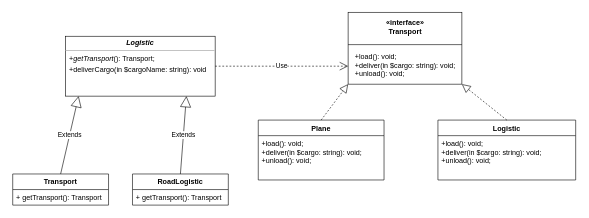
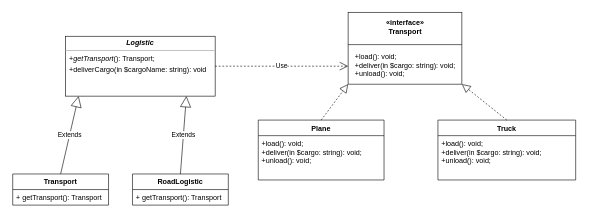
  <mxCell id="0" />
  <mxCell id="1" parent="0" />
  <mxCell id="2" value="" style="group" parent="1" vertex="1" connectable="0"><mxGeometry x="580" y="20" width="190" height="120" as="geometry" /></mxCell>
  <mxCell id="3" value="«interface»&lt;br&gt;&lt;span&gt;Transport&lt;/span&gt;&lt;br&gt;&lt;br&gt;&lt;br&gt;&lt;div style=&quot;text-align: left&quot;&gt;&lt;span style=&quot;font-weight: normal&quot;&gt;+load(): void;&lt;/span&gt;&lt;/div&gt;&lt;div style=&quot;text-align: left&quot;&gt;&lt;span style=&quot;font-weight: normal&quot;&gt;+deliver(in $cargo: string): void;&lt;/span&gt;&lt;/div&gt;&lt;div style=&quot;text-align: left&quot;&gt;&lt;span style=&quot;font-weight: normal&quot;&gt;+unload(): void;&lt;/span&gt;&lt;/div&gt;" style="html=1;fontStyle=1" parent="2" vertex="1"><mxGeometry width="190" height="120" as="geometry" /></mxCell>
  <mxCell id="4" value="" style="line;strokeWidth=1;fillColor=none;align=left;verticalAlign=middle;spacingTop=-1;spacingLeft=3;spacingRight=3;rotatable=0;labelPosition=right;points=[];portConstraint=eastwest;" parent="2" vertex="1"><mxGeometry y="50" width="190" height="8" as="geometry" /></mxCell>
- <mxCell id="5" value="Logistic" style="swimlane;fontStyle=1;align=center;verticalAlign=top;childLayout=stackLayout;horizontal=1;startSize=26;horizontalStack=0;resizeParent=1;resizeParentMax=0;resizeLast=0;collapsible=1;marginBottom=0;" parent="1" vertex="1"><mxGeometry x="730" y="200" width="230" height="100" as="geometry" /></mxCell>
+ <mxCell id="5" value="Truck" style="swimlane;fontStyle=1;align=center;verticalAlign=top;childLayout=stackLayout;horizontal=1;startSize=26;horizontalStack=0;resizeParent=1;resizeParentMax=0;resizeLast=0;collapsible=1;marginBottom=0;" parent="1" vertex="1"><mxGeometry x="730" y="200" width="230" height="100" as="geometry" /></mxCell>
  <mxCell id="6" value="+load(): void;&#10;+deliver(in $cargo: string): void;&#10;+unload(): void;" style="text;strokeColor=none;fillColor=none;align=left;verticalAlign=top;spacingLeft=4;spacingRight=4;overflow=hidden;rotatable=0;points=[[0,0.5],[1,0.5]];portConstraint=eastwest;" parent="5" vertex="1"><mxGeometry y="26" width="230" height="74" as="geometry" /></mxCell>
  <mxCell id="7" value="Plane" style="swimlane;fontStyle=1;align=center;verticalAlign=top;childLayout=stackLayout;horizontal=1;startSize=26;horizontalStack=0;resizeParent=1;resizeParentMax=0;resizeLast=0;collapsible=1;marginBottom=0;" parent="1" vertex="1"><mxGeometry x="430" y="200" width="210" height="100" as="geometry" /></mxCell>
  <mxCell id="8" value="+load(): void;&#10;+deliver(in $cargo: string): void;&#10;+unload(): void;" style="text;strokeColor=none;fillColor=none;align=left;verticalAlign=top;spacingLeft=4;spacingRight=4;overflow=hidden;rotatable=0;points=[[0,0.5],[1,0.5]];portConstraint=eastwest;" parent="7" vertex="1"><mxGeometry y="26" width="210" height="74" as="geometry" /></mxCell>
  <mxCell id="9" value="" style="endArrow=block;dashed=1;endFill=0;endSize=12;html=1;rounded=0;exitX=0.5;exitY=0;exitDx=0;exitDy=0;" parent="1" source="7" edge="1"><mxGeometry width="160" relative="1" as="geometry"><mxPoint x="480" y="160" as="sourcePoint" /><mxPoint x="580" y="140" as="targetPoint" /></mxGeometry></mxCell>
  <mxCell id="10" value="" style="endArrow=block;dashed=1;endFill=0;endSize=12;html=1;rounded=0;entryX=1;entryY=1;entryDx=0;entryDy=0;exitX=0.5;exitY=0;exitDx=0;exitDy=0;" parent="1" source="5" target="3" edge="1"><mxGeometry width="160" relative="1" as="geometry"><mxPoint x="640" y="200" as="sourcePoint" /><mxPoint x="732.5" y="140" as="targetPoint" /></mxGeometry></mxCell>
  <mxCell id="11" value="&lt;p style=&quot;margin: 0px ; margin-top: 4px ; text-align: center&quot;&gt;&lt;b&gt;&lt;i&gt;Logistic&lt;/i&gt;&lt;/b&gt;&lt;/p&gt;&lt;hr size=&quot;1&quot;&gt;&lt;div style=&quot;height: 2px&quot;&gt;&amp;nbsp; +&lt;i&gt;getTransport&lt;/i&gt;(): Transport;&lt;/div&gt;&lt;div style=&quot;height: 2px&quot;&gt;&lt;br&gt;&lt;/div&gt;&lt;div style=&quot;height: 2px&quot;&gt;&lt;br&gt;&lt;/div&gt;&lt;div style=&quot;height: 2px&quot;&gt;&lt;br&gt;&lt;/div&gt;&lt;div style=&quot;height: 2px&quot;&gt;&lt;br&gt;&lt;/div&gt;&lt;div style=&quot;height: 2px&quot;&gt;&lt;br&gt;&lt;/div&gt;&lt;div style=&quot;height: 2px&quot;&gt;&lt;br&gt;&lt;/div&gt;&lt;div style=&quot;height: 2px&quot;&gt;&lt;br&gt;&lt;/div&gt;&lt;div style=&quot;height: 2px&quot;&gt;&lt;br&gt;&lt;/div&gt;&lt;div style=&quot;height: 2px&quot;&gt;&amp;nbsp; +deliverCargo(in $cargoName: string): void&lt;/div&gt;&lt;div style=&quot;height: 2px&quot;&gt;&lt;br&gt;&lt;/div&gt;" style="verticalAlign=top;align=left;overflow=fill;fontSize=12;fontFamily=Helvetica;html=1;" parent="1" vertex="1"><mxGeometry x="108" y="60" width="250" height="100" as="geometry" /></mxCell>
  <mxCell id="12" value="Transport" style="swimlane;fontStyle=1;align=center;verticalAlign=top;childLayout=stackLayout;horizontal=1;startSize=26;horizontalStack=0;resizeParent=1;resizeParentMax=0;resizeLast=0;collapsible=1;marginBottom=0;" parent="1" vertex="1"><mxGeometry x="20" y="290" width="160" height="52" as="geometry" /></mxCell>
  <mxCell id="13" value="+ getTransport(): Transport" style="text;strokeColor=none;fillColor=none;align=left;verticalAlign=top;spacingLeft=4;spacingRight=4;overflow=hidden;rotatable=0;points=[[0,0.5],[1,0.5]];portConstraint=eastwest;" parent="12" vertex="1"><mxGeometry y="26" width="160" height="26" as="geometry" /></mxCell>
  <mxCell id="14" value="RoadLogistic" style="swimlane;fontStyle=1;align=center;verticalAlign=top;childLayout=stackLayout;horizontal=1;startSize=26;horizontalStack=0;resizeParent=1;resizeParentMax=0;resizeLast=0;collapsible=1;marginBottom=0;" parent="1" vertex="1"><mxGeometry x="220" y="290" width="160" height="52" as="geometry" /></mxCell>
  <mxCell id="15" value="+ getTransport(): Transport" style="text;strokeColor=none;fillColor=none;align=left;verticalAlign=top;spacingLeft=4;spacingRight=4;overflow=hidden;rotatable=0;points=[[0,0.5],[1,0.5]];portConstraint=eastwest;" parent="14" vertex="1"><mxGeometry y="26" width="160" height="26" as="geometry" /></mxCell>
  <mxCell id="16" value="Extends" style="endArrow=block;endSize=16;endFill=0;html=1;rounded=0;entryX=0.808;entryY=1;entryDx=0;entryDy=0;entryPerimeter=0;exitX=0.5;exitY=0;exitDx=0;exitDy=0;" parent="1" source="14" target="11" edge="1"><mxGeometry width="160" relative="1" as="geometry"><mxPoint x="170" y="249.5" as="sourcePoint" /><mxPoint x="330" y="249.5" as="targetPoint" /></mxGeometry></mxCell>
  <mxCell id="17" value="Extends" style="endArrow=block;endSize=16;endFill=0;html=1;rounded=0;exitX=0.5;exitY=0;exitDx=0;exitDy=0;entryX=0.088;entryY=1;entryDx=0;entryDy=0;entryPerimeter=0;" parent="1" source="12" target="11" edge="1"><mxGeometry width="160" relative="1" as="geometry"><mxPoint x="90" y="240" as="sourcePoint" /><mxPoint x="250" y="240" as="targetPoint" /></mxGeometry></mxCell>
  <mxCell id="18" value="Use" style="endArrow=open;endSize=12;dashed=1;html=1;rounded=0;exitX=1;exitY=0.5;exitDx=0;exitDy=0;entryX=0;entryY=0.75;entryDx=0;entryDy=0;" parent="1" source="11" target="3" edge="1"><mxGeometry width="160" relative="1" as="geometry"><mxPoint x="560" y="100" as="sourcePoint" /><mxPoint x="720" y="100" as="targetPoint" /></mxGeometry></mxCell>
